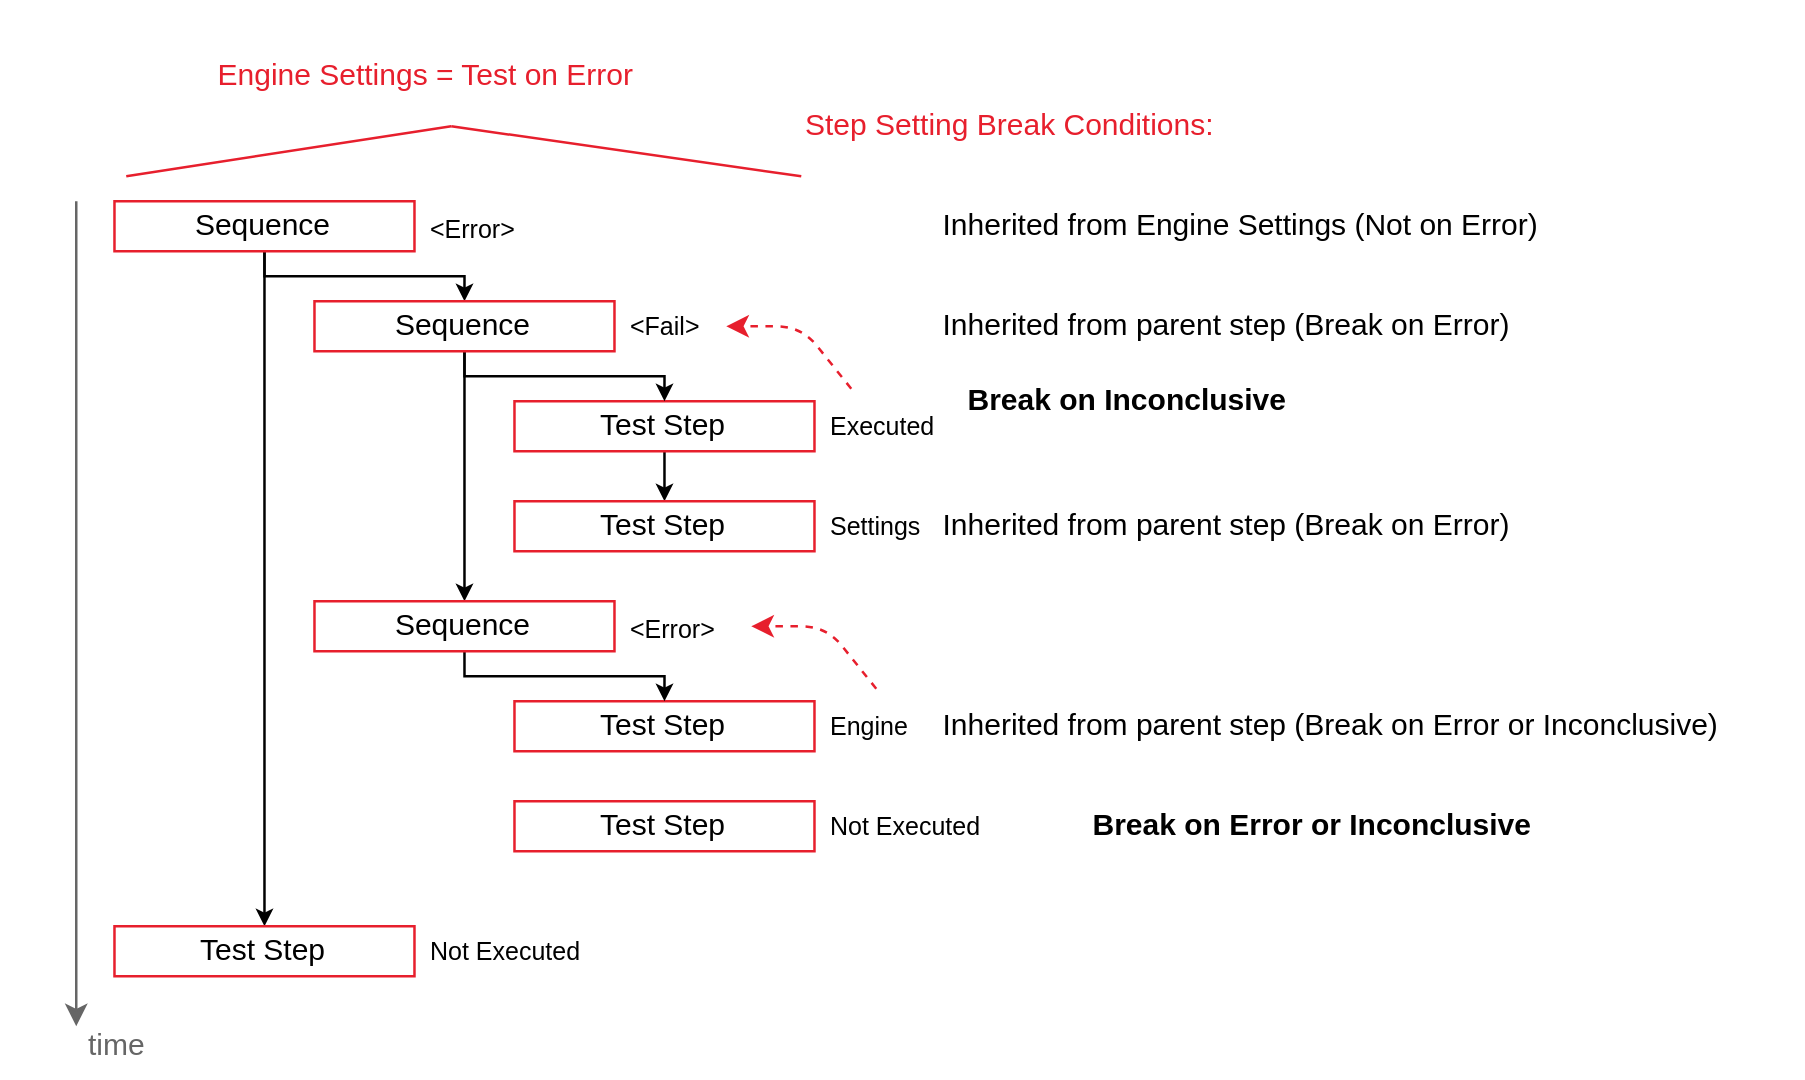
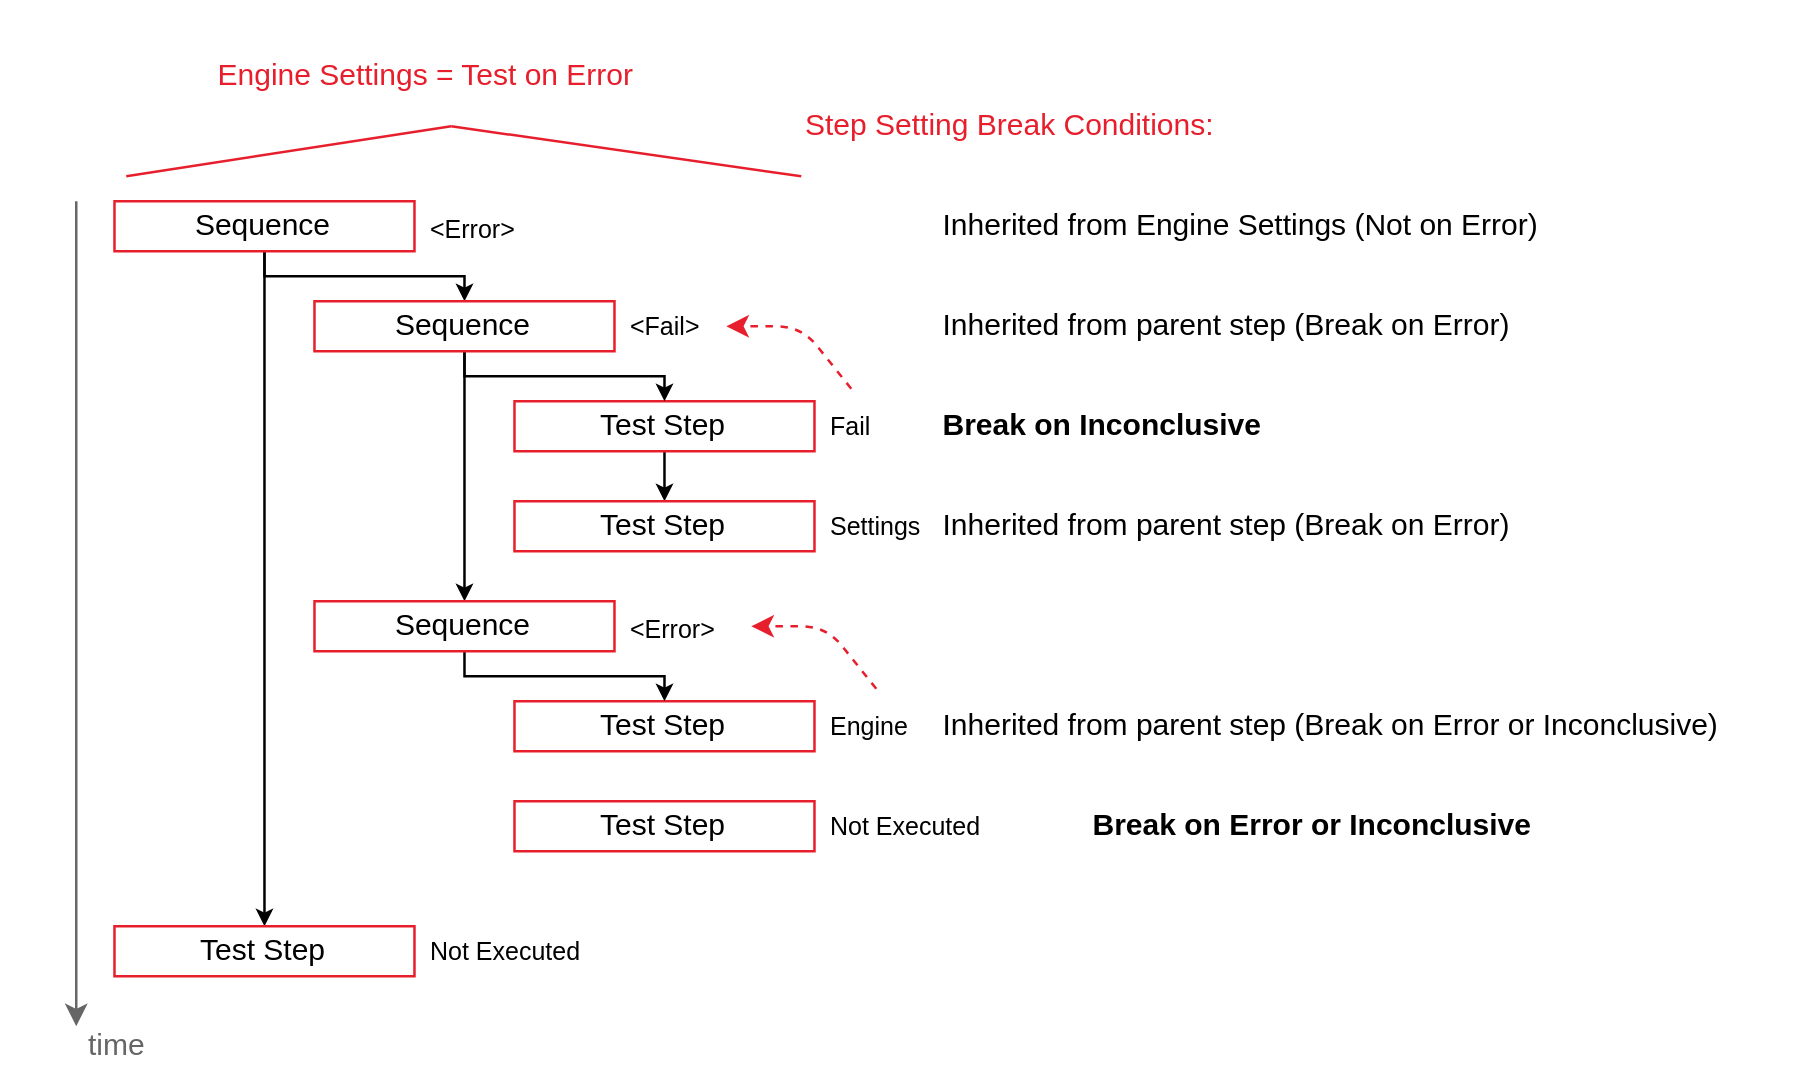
  <mxCell id="0" />
  <mxCell id="1" parent="0" />
  <mxCell id="2" style="edgeStyle=orthogonalEdgeStyle;rounded=0;orthogonalLoop=1;jettySize=auto;html=1;exitX=0.5;exitY=1;exitDx=0;exitDy=0;entryX=0.5;entryY=0;entryDx=0;entryDy=0;endSize=4;" parent="1" source="5" target="12" edge="1"><mxGeometry relative="1" as="geometry"><Array as="points"><mxPoint x="105.29" y="110" /><mxPoint x="185.29" y="110" /></Array></mxGeometry></mxCell>
  <mxCell id="3" value="&lt;font style=&quot;font-size: 10px&quot;&gt;&amp;lt;Error&amp;gt;&lt;/font&gt;" style="text;html=1;align=left;verticalAlign=middle;resizable=0;points=[];labelBackgroundColor=#ffffff;fontSize=10;" parent="2" vertex="1" connectable="0"><mxGeometry x="-0.213" y="2" relative="1" as="geometry"><mxPoint x="35.5" y="-18" as="offset" /></mxGeometry></mxCell>
  <mxCell id="4" style="edgeStyle=orthogonalEdgeStyle;rounded=0;orthogonalLoop=1;jettySize=auto;html=1;exitX=0.5;exitY=1;exitDx=0;exitDy=0;entryX=0.5;entryY=0;entryDx=0;entryDy=0;endSize=4;strokeColor=#000000;fontSize=10;fontColor=#000000;align=left;" parent="1" source="5" target="33" edge="1"><mxGeometry relative="1" as="geometry" /></mxCell>
  <mxCell id="5" value="Sequence" style="rounded=0;whiteSpace=wrap;html=1;align=center;strokeColor=#E71F2D;" parent="1" vertex="1"><mxGeometry x="45.29" y="80" width="120" height="20" as="geometry" /></mxCell>
  <mxCell id="6" value="" style="endArrow=classic;html=1;strokeColor=#666666;" parent="1" edge="1"><mxGeometry width="50" height="50" relative="1" as="geometry"><mxPoint x="30" y="80" as="sourcePoint" /><mxPoint x="30" y="410" as="targetPoint" /></mxGeometry></mxCell>
  <mxCell id="7" value="&lt;font color=&quot;#666666&quot;&gt;time&lt;/font&gt;" style="text;html=1;align=center;verticalAlign=middle;resizable=0;points=[];labelBackgroundColor=#ffffff;" parent="6" vertex="1" connectable="0"><mxGeometry x="0.465" y="-2" relative="1" as="geometry"><mxPoint x="17.29" y="95.52" as="offset" /></mxGeometry></mxCell>
  <mxCell id="8" value="" style="edgeStyle=orthogonalEdgeStyle;rounded=0;orthogonalLoop=1;jettySize=auto;html=1;exitX=0.5;exitY=1;exitDx=0;exitDy=0;entryX=0.5;entryY=0;entryDx=0;entryDy=0;endSize=4;fontSize=10;align=left;" parent="1" source="9" target="13" edge="1"><mxGeometry x="-1" y="65" relative="1" as="geometry"><mxPoint y="-10" as="offset" /></mxGeometry></mxCell>
  <mxCell id="9" value="Test Step" style="rounded=0;whiteSpace=wrap;html=1;align=center;strokeColor=#E71F2D;" parent="1" vertex="1"><mxGeometry x="205.29" y="160" width="120" height="20" as="geometry" /></mxCell>
  <mxCell id="10" value="&amp;lt;Fail&amp;gt;" style="edgeStyle=orthogonalEdgeStyle;rounded=0;orthogonalLoop=1;jettySize=auto;html=1;exitX=0.5;exitY=1;exitDx=0;exitDy=0;entryX=0.5;entryY=0;entryDx=0;entryDy=0;endSize=4;fontSize=10;align=left;" parent="1" source="12" target="9" edge="1"><mxGeometry x="0.5" y="20" relative="1" as="geometry"><Array as="points"><mxPoint x="185.29" y="150" /><mxPoint x="265.29" y="150" /></Array><mxPoint as="offset" /></mxGeometry></mxCell>
  <mxCell id="11" style="edgeStyle=orthogonalEdgeStyle;rounded=0;orthogonalLoop=1;jettySize=auto;html=1;exitX=0.5;exitY=1;exitDx=0;exitDy=0;entryX=0.5;entryY=0;entryDx=0;entryDy=0;endSize=4;fontSize=10;align=left;" parent="1" source="12" target="17" edge="1"><mxGeometry relative="1" as="geometry" /></mxCell>
  <mxCell id="12" value="Sequence" style="rounded=0;whiteSpace=wrap;html=1;align=center;strokeColor=#E71F2D;" parent="1" vertex="1"><mxGeometry x="125.29" y="120" width="120" height="20" as="geometry" /></mxCell>
  <mxCell id="13" value="Test Step" style="rounded=0;whiteSpace=wrap;html=1;align=center;strokeColor=#E71F2D;" parent="1" vertex="1"><mxGeometry x="205.29" y="200" width="120" height="20" as="geometry" /></mxCell>
  <mxCell id="14" value="Test Step" style="rounded=0;whiteSpace=wrap;html=1;align=center;strokeColor=#E71F2D;" parent="1" vertex="1"><mxGeometry x="205.29" y="280" width="120" height="20" as="geometry" /></mxCell>
  <mxCell id="15" style="edgeStyle=orthogonalEdgeStyle;rounded=0;orthogonalLoop=1;jettySize=auto;html=1;exitX=0.5;exitY=1;exitDx=0;exitDy=0;entryX=0.5;entryY=0;entryDx=0;entryDy=0;endSize=4;fontSize=10;align=left;" parent="1" source="17" target="14" edge="1"><mxGeometry relative="1" as="geometry"><Array as="points"><mxPoint x="185.29" y="270" /><mxPoint x="265.29" y="270" /></Array></mxGeometry></mxCell>
  <mxCell id="16" value="&amp;lt;Error&amp;gt;" style="text;html=1;align=left;verticalAlign=middle;resizable=0;points=[];labelBackgroundColor=#ffffff;fontSize=10;" parent="15" vertex="1" connectable="0"><mxGeometry x="0.28" y="1" relative="1" as="geometry"><mxPoint x="10.69" y="-19" as="offset" /></mxGeometry></mxCell>
  <mxCell id="17" value="Sequence" style="rounded=0;whiteSpace=wrap;html=1;align=center;strokeColor=#E71F2D;" parent="1" vertex="1"><mxGeometry x="125.29" y="240" width="120" height="20" as="geometry" /></mxCell>
  <mxCell id="18" value="Test Step" style="rounded=0;whiteSpace=wrap;html=1;align=center;strokeColor=#E71F2D;" parent="1" vertex="1"><mxGeometry x="205.29" y="320" width="120" height="20" as="geometry" /></mxCell>
  <mxCell id="19" value="Inherited from Engine Settings (Not on Error)&amp;nbsp;" style="text;html=1;strokeColor=none;fillColor=none;align=left;verticalAlign=middle;whiteSpace=wrap;rounded=0;dashed=1;" parent="1" vertex="1"><mxGeometry x="375.29" y="80" width="264.71" height="20" as="geometry" /></mxCell>
  <mxCell id="20" value="Inherited from parent step (Break on Error)" style="text;html=1;strokeColor=none;fillColor=none;align=left;verticalAlign=middle;whiteSpace=wrap;rounded=0;dashed=1;" parent="1" vertex="1"><mxGeometry x="375.29" y="120" width="250" height="20" as="geometry" /></mxCell>
- <mxCell id="21" value="Break on Inconclusive" style="text;html=1;strokeColor=none;fillColor=none;align=left;verticalAlign=middle;whiteSpace=wrap;rounded=0;dashed=1;fontStyle=1" parent="1" vertex="1"><mxGeometry x="385.29" y="150" width="250" height="20" as="geometry" /></mxCell>
+ <mxCell id="21" value="Break on Inconclusive" style="text;html=1;strokeColor=none;fillColor=none;align=left;verticalAlign=middle;whiteSpace=wrap;rounded=0;dashed=1;fontStyle=1" parent="1" vertex="1"><mxGeometry x="375.29" y="160" width="250" height="20" as="geometry" /></mxCell>
  <mxCell id="22" value="Break on Error or Inconclusive" style="text;html=1;strokeColor=none;fillColor=none;align=left;verticalAlign=middle;whiteSpace=wrap;rounded=0;dashed=1;fontStyle=1" parent="1" vertex="1"><mxGeometry x="435.29" y="320" width="250" height="20" as="geometry" /></mxCell>
  <mxCell id="23" value="Inherited from parent step (Break on Error)" style="text;html=1;strokeColor=none;fillColor=none;align=left;verticalAlign=middle;whiteSpace=wrap;rounded=0;dashed=1;" parent="1" vertex="1"><mxGeometry x="375.29" y="200" width="250" height="20" as="geometry" /></mxCell>
  <mxCell id="24" value="Settings" style="text;html=1;strokeColor=none;fillColor=none;align=left;verticalAlign=middle;whiteSpace=wrap;rounded=0;dashed=1;fontSize=10;" parent="1" vertex="1"><mxGeometry x="330" y="195" width="40" height="30" as="geometry" /></mxCell>
  <mxCell id="25" value="Engine Settings = Test on Error" style="text;html=1;strokeColor=none;fillColor=none;align=left;verticalAlign=middle;whiteSpace=wrap;rounded=0;dashed=1;fontStyle=0;fontColor=#E71F2D;" parent="1" vertex="1"><mxGeometry x="85.29" y="20" width="200" height="20" as="geometry" /></mxCell>
  <mxCell id="26" value="Not Executed" style="text;html=1;strokeColor=none;fillColor=none;align=left;verticalAlign=middle;whiteSpace=wrap;rounded=0;dashed=1;fontSize=10;" parent="1" vertex="1"><mxGeometry x="330" y="315" width="64.71" height="30" as="geometry" /></mxCell>
  <mxCell id="27" value="Engine" style="text;html=1;strokeColor=none;fillColor=none;align=left;verticalAlign=middle;whiteSpace=wrap;rounded=0;dashed=1;fontSize=10;" parent="1" vertex="1"><mxGeometry x="330" y="275" width="40" height="30" as="geometry" /></mxCell>
  <mxCell id="28" value="Inherited from parent step (Break on Error or Inconclusive)" style="text;html=1;strokeColor=none;fillColor=none;align=left;verticalAlign=middle;whiteSpace=wrap;rounded=0;dashed=1;" parent="1" vertex="1"><mxGeometry x="375.29" y="280" width="314.71" height="20" as="geometry" /></mxCell>
  <mxCell id="29" value="" style="endArrow=none;html=1;fontSize=10;align=left;strokeColor=#E71F2D;" parent="1" edge="1"><mxGeometry width="50" height="50" relative="1" as="geometry"><mxPoint x="50" y="70" as="sourcePoint" /><mxPoint x="180" y="50" as="targetPoint" /></mxGeometry></mxCell>
  <mxCell id="30" value="" style="endArrow=none;html=1;fontSize=10;align=left;strokeColor=#E71F2D;" parent="1" edge="1"><mxGeometry width="50" height="50" relative="1" as="geometry"><mxPoint x="180" y="50" as="sourcePoint" /><mxPoint x="320" y="70" as="targetPoint" /></mxGeometry></mxCell>
- <mxCell id="31" value="Executed" style="text;html=1;strokeColor=none;fillColor=none;align=left;verticalAlign=middle;whiteSpace=wrap;rounded=0;dashed=1;fontSize=10;" parent="1" vertex="1"><mxGeometry x="330" y="155" width="40" height="30" as="geometry" /></mxCell>
+ <mxCell id="31" value="Fail" style="text;html=1;strokeColor=none;fillColor=none;align=left;verticalAlign=middle;whiteSpace=wrap;rounded=0;dashed=1;fontSize=10;" parent="1" vertex="1"><mxGeometry x="330" y="155" width="40" height="30" as="geometry" /></mxCell>
  <mxCell id="32" value="&lt;span style=&quot;font-weight: normal&quot;&gt;Step Setting Break Conditions:&lt;/span&gt;" style="text;html=1;strokeColor=none;fillColor=none;align=left;verticalAlign=middle;whiteSpace=wrap;rounded=0;dashed=1;fontStyle=1;fontColor=#E71F2D;" parent="1" vertex="1"><mxGeometry x="320" y="40" width="200" height="20" as="geometry" /></mxCell>
  <mxCell id="33" value="Test Step" style="rounded=0;whiteSpace=wrap;html=1;align=center;strokeColor=#E71F2D;" parent="1" vertex="1"><mxGeometry x="45.29" y="370" width="120" height="20" as="geometry" /></mxCell>
  <mxCell id="34" value="Not Executed" style="text;html=1;strokeColor=none;fillColor=none;align=left;verticalAlign=middle;whiteSpace=wrap;rounded=0;dashed=1;fontSize=10;" parent="1" vertex="1"><mxGeometry x="170" y="365" width="64.71" height="30" as="geometry" /></mxCell>
  <mxCell id="35" value="" style="endArrow=classic;html=1;strokeColor=#E71F2D;fontSize=10;fontColor=#000000;align=left;exitX=0.25;exitY=0;exitDx=0;exitDy=0;dashed=1;" parent="1" source="31" edge="1"><mxGeometry width="50" height="50" relative="1" as="geometry"><mxPoint x="270" y="190" as="sourcePoint" /><mxPoint x="290" y="130" as="targetPoint" /><Array as="points"><mxPoint x="320" y="130" /></Array></mxGeometry></mxCell>
  <mxCell id="36" value="" style="endArrow=classic;html=1;strokeColor=#E71F2D;fontSize=10;fontColor=#000000;align=left;exitX=0.25;exitY=0;exitDx=0;exitDy=0;dashed=1;" parent="1" edge="1"><mxGeometry width="50" height="50" relative="1" as="geometry"><mxPoint x="350" y="275" as="sourcePoint" /><mxPoint x="300" y="250" as="targetPoint" /><Array as="points"><mxPoint x="330" y="250" /></Array></mxGeometry></mxCell>
  <mxCell id="37" value="" style="rounded=0;whiteSpace=wrap;html=1;strokeColor=none;fillColor=none;" vertex="1" parent="1"><mxGeometry x="20.29" y="260" width="679.71" height="40" as="geometry" /></mxCell>
